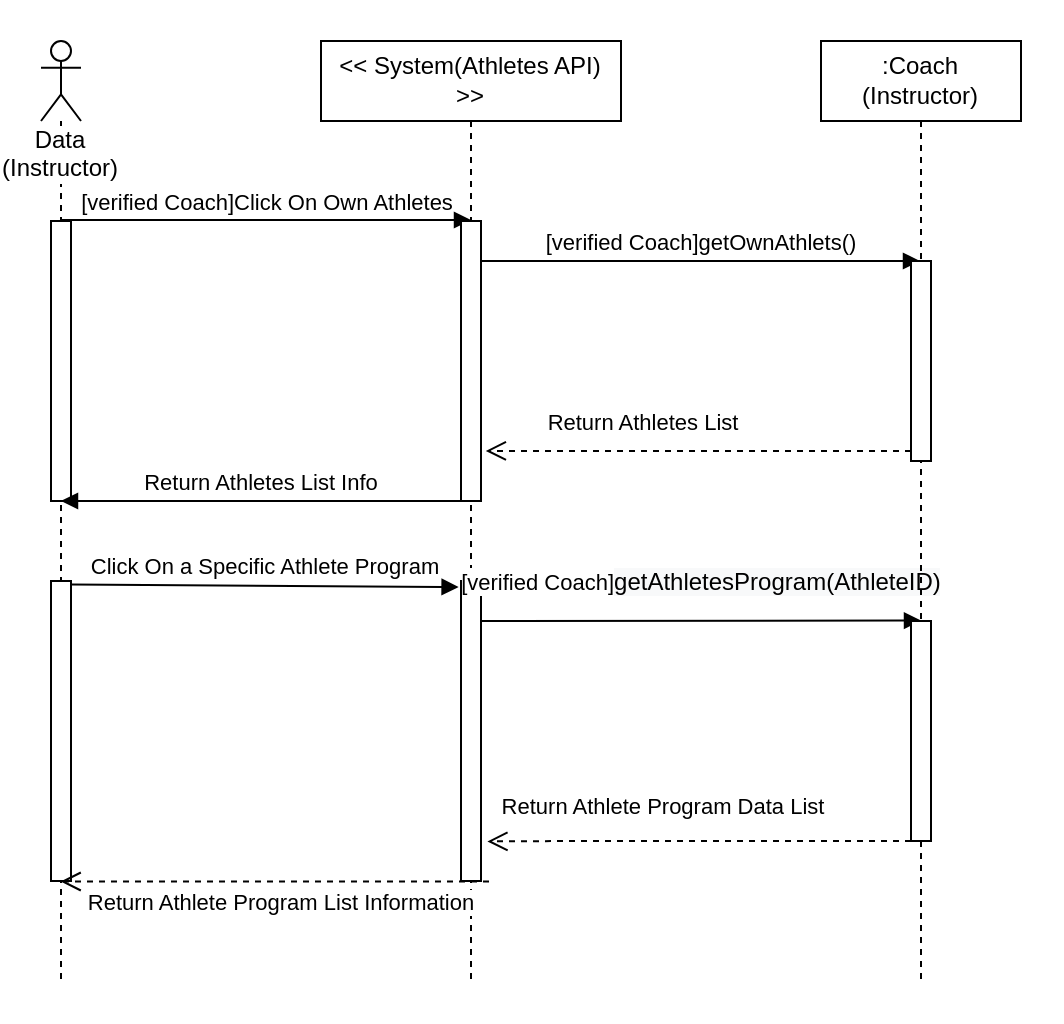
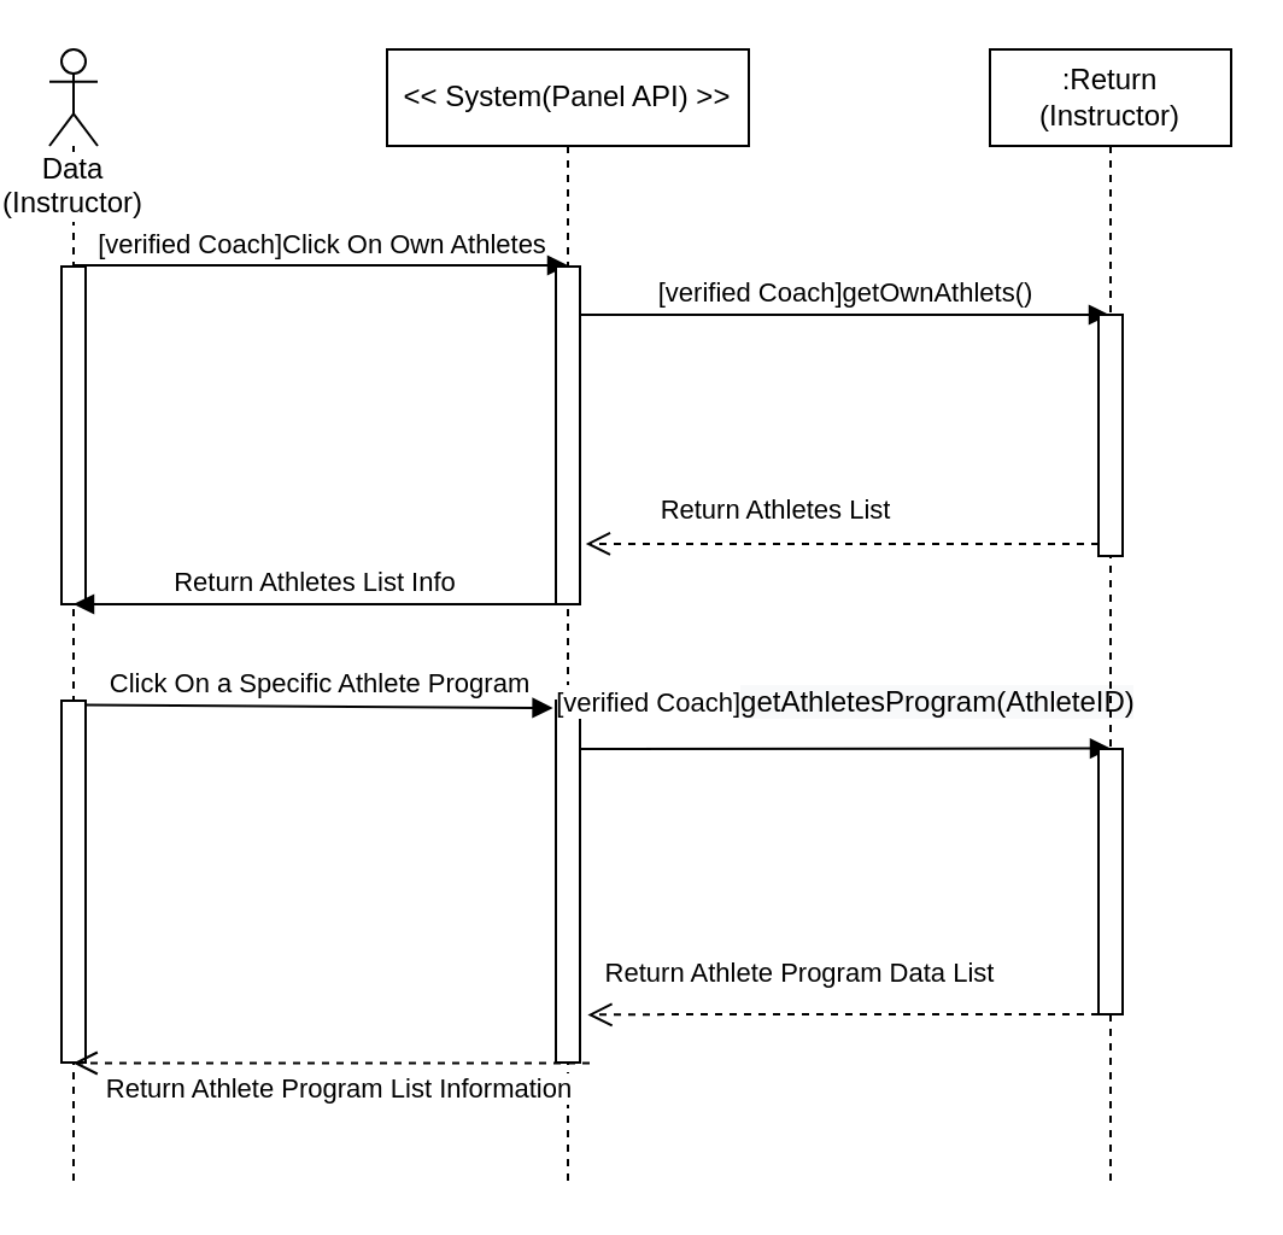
  <mxCell id="0" />
  <mxCell id="1" parent="0" />
  <mxCell id="2" value="Data (Instructor)" style="shape=umlLifeline;participant=umlActor;perimeter=lifelinePerimeter;whiteSpace=wrap;html=1;container=1;collapsible=0;recursiveResize=0;verticalAlign=top;spacingTop=36;labelBackgroundColor=#ffffff;outlineConnect=0;" parent="1" vertex="1"><mxGeometry x="20" y="20" width="20" height="470" as="geometry" /></mxCell>
  <mxCell id="3" value="" style="html=1;points=[];perimeter=orthogonalPerimeter;" parent="2" vertex="1"><mxGeometry x="5" y="90" width="10" height="140" as="geometry" /></mxCell>
  <mxCell id="4" value="" style="html=1;points=[];perimeter=orthogonalPerimeter;" parent="2" vertex="1"><mxGeometry x="5" y="270" width="10" height="150" as="geometry" /></mxCell>
- <mxCell id="5" value="&amp;lt;&amp;lt; System(Athletes API) &amp;gt;&amp;gt;" style="shape=umlLifeline;perimeter=lifelinePerimeter;whiteSpace=wrap;html=1;container=1;collapsible=0;recursiveResize=0;outlineConnect=0;" parent="1" vertex="1"><mxGeometry x="160" y="20" width="150" height="470" as="geometry" /></mxCell>
+ <mxCell id="5" value="&amp;lt;&amp;lt; System(Panel API) &amp;gt;&amp;gt;" style="shape=umlLifeline;perimeter=lifelinePerimeter;whiteSpace=wrap;html=1;container=1;collapsible=0;recursiveResize=0;outlineConnect=0;" parent="1" vertex="1"><mxGeometry x="160" y="20" width="150" height="470" as="geometry" /></mxCell>
  <mxCell id="6" value="[verified Coach]Click On Own Athletes" style="html=1;verticalAlign=bottom;endArrow=block;" parent="5" source="2" edge="1"><mxGeometry width="80" relative="1" as="geometry"><mxPoint x="-5" y="89.5" as="sourcePoint" /><mxPoint x="75" y="89.5" as="targetPoint" /></mxGeometry></mxCell>
  <mxCell id="7" value="" style="html=1;points=[];perimeter=orthogonalPerimeter;" parent="5" vertex="1"><mxGeometry x="70" y="90" width="10" height="140" as="geometry" /></mxCell>
  <mxCell id="8" value="[verified Coach]getOwnAthlets()" style="html=1;verticalAlign=bottom;endArrow=block;" parent="5" target="11" edge="1"><mxGeometry width="80" relative="1" as="geometry"><mxPoint x="80" y="110" as="sourcePoint" /><mxPoint x="160" y="110" as="targetPoint" /></mxGeometry></mxCell>
  <mxCell id="9" value="" style="html=1;points=[];perimeter=orthogonalPerimeter;" parent="5" vertex="1"><mxGeometry x="70" y="270" width="10" height="150" as="geometry" /></mxCell>
  <mxCell id="10" value="[verified Coach]&lt;span style=&quot;font-size: 12px ; text-align: left ; white-space: normal ; background-color: rgb(248 , 249 , 250)&quot;&gt;getAthletesProgram(AthleteID)&lt;/span&gt;" style="html=1;verticalAlign=bottom;endArrow=block;entryX=0.5;entryY=-0.002;entryDx=0;entryDy=0;entryPerimeter=0;" parent="5" target="13" edge="1"><mxGeometry x="0.0" y="10" width="80" relative="1" as="geometry"><mxPoint x="80" y="290" as="sourcePoint" /><mxPoint x="160" y="290" as="targetPoint" /><mxPoint as="offset" /></mxGeometry></mxCell>
- <mxCell id="11" value=":Coach (Instructor)" style="shape=umlLifeline;perimeter=lifelinePerimeter;whiteSpace=wrap;html=1;container=1;collapsible=0;recursiveResize=0;outlineConnect=0;" parent="1" vertex="1"><mxGeometry x="410" y="20" width="100" height="470" as="geometry" /></mxCell>
+ <mxCell id="11" value=":Return (Instructor)" style="shape=umlLifeline;perimeter=lifelinePerimeter;whiteSpace=wrap;html=1;container=1;collapsible=0;recursiveResize=0;outlineConnect=0;" parent="1" vertex="1"><mxGeometry x="410" y="20" width="100" height="470" as="geometry" /></mxCell>
  <mxCell id="12" value="" style="html=1;points=[];perimeter=orthogonalPerimeter;" parent="11" vertex="1"><mxGeometry x="45" y="110" width="10" height="100" as="geometry" /></mxCell>
  <mxCell id="13" value="" style="html=1;points=[];perimeter=orthogonalPerimeter;" parent="11" vertex="1"><mxGeometry x="45" y="290" width="10" height="110" as="geometry" /></mxCell>
  <mxCell id="14" value="Return Athletes List" style="html=1;verticalAlign=bottom;endArrow=open;dashed=1;endSize=8;entryX=1.24;entryY=0.821;entryDx=0;entryDy=0;entryPerimeter=0;" parent="1" source="12" target="7" edge="1"><mxGeometry x="0.263" y="-5" relative="1" as="geometry"><mxPoint x="440" y="230" as="sourcePoint" /><mxPoint x="260" y="225" as="targetPoint" /><mxPoint as="offset" /></mxGeometry></mxCell>
  <mxCell id="15" value="Click On a Specific Athlete Program" style="html=1;verticalAlign=bottom;endArrow=block;exitX=1.02;exitY=0.012;exitDx=0;exitDy=0;exitPerimeter=0;entryX=-0.12;entryY=0.02;entryDx=0;entryDy=0;entryPerimeter=0;" parent="1" source="4" target="9" edge="1"><mxGeometry width="80" relative="1" as="geometry"><mxPoint x="70" y="300" as="sourcePoint" /><mxPoint x="150" y="300" as="targetPoint" /></mxGeometry></mxCell>
  <mxCell id="16" value="Return Athlete Program Data List" style="html=1;verticalAlign=bottom;endArrow=open;dashed=1;endSize=8;entryX=1.32;entryY=0.868;entryDx=0;entryDy=0;entryPerimeter=0;" parent="1" source="13" target="9" edge="1"><mxGeometry x="0.167" y="-8" relative="1" as="geometry"><mxPoint x="460" y="409.96" as="sourcePoint" /><mxPoint x="240" y="438" as="targetPoint" /><mxPoint as="offset" /><Array as="points"><mxPoint x="340" y="420" /><mxPoint x="290" y="420" /></Array></mxGeometry></mxCell>
  <mxCell id="17" value="Return Athlete Program List Information" style="html=1;verticalAlign=bottom;endArrow=open;dashed=1;endSize=8;entryX=1.08;entryY=0.985;entryDx=0;entryDy=0;entryPerimeter=0;" parent="1" edge="1"><mxGeometry x="-0.029" y="20" relative="1" as="geometry"><mxPoint x="244" y="440.25" as="sourcePoint" /><mxPoint x="29.8" y="440.25" as="targetPoint" /><mxPoint as="offset" /></mxGeometry></mxCell>
  <mxCell id="18" value="Return Athletes List Info" style="html=1;verticalAlign=bottom;endArrow=block;exitX=0;exitY=1;exitDx=0;exitDy=0;exitPerimeter=0;entryX=0.5;entryY=1;entryDx=0;entryDy=0;entryPerimeter=0;" parent="1" source="7" target="3" edge="1"><mxGeometry width="80" relative="1" as="geometry"><mxPoint x="70" y="220" as="sourcePoint" /><mxPoint x="40" y="250" as="targetPoint" /></mxGeometry></mxCell>
